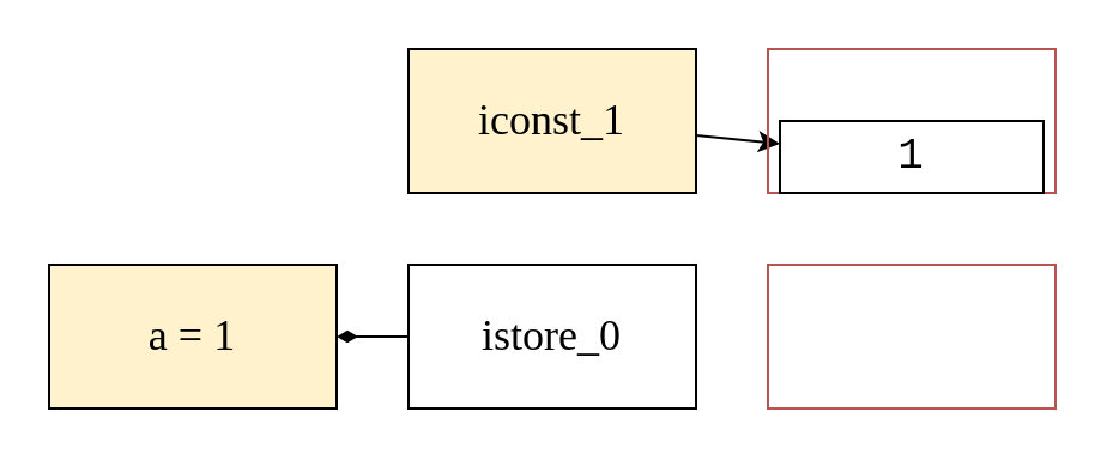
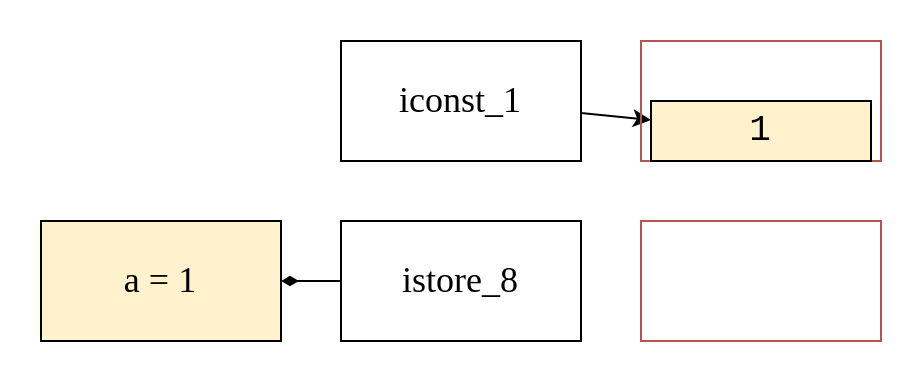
  <mxCell id="0" />
  <mxCell id="1" parent="0" />
  <mxCell id="2" style="edgeStyle=none;html=1;endArrow=classic;endFill=1;" edge="1" parent="1" source="3" target="7"><mxGeometry relative="1" as="geometry" /></mxCell>
- <mxCell id="3" value="&lt;font style=&quot;font-size: 18px&quot; face=&quot;Lucida Console&quot;&gt;iconst_1&lt;/font&gt;" style="rounded=0;whiteSpace=wrap;html=1;fillColor=#fff2cc;" vertex="1" parent="1"><mxGeometry x="170" y="20" width="120" height="60" as="geometry" /></mxCell>
+ <mxCell id="3" value="&lt;font style=&quot;font-size: 18px&quot; face=&quot;Lucida Console&quot;&gt;iconst_1&lt;/font&gt;" style="rounded=0;whiteSpace=wrap;html=1;" vertex="1" parent="1"><mxGeometry x="170" y="20" width="120" height="60" as="geometry" /></mxCell>
  <mxCell id="4" style="edgeStyle=none;html=1;endArrow=diamondThin;endFill=1;" edge="1" parent="1" source="5" target="9"><mxGeometry relative="1" as="geometry" /></mxCell>
- <mxCell id="5" value="&lt;font style=&quot;font-size: 18px&quot; face=&quot;Lucida Console&quot;&gt;istore_0&lt;/font&gt;" style="rounded=0;whiteSpace=wrap;html=1;" vertex="1" parent="1"><mxGeometry x="170" y="110" width="120" height="60" as="geometry" /></mxCell>
+ <mxCell id="5" value="&lt;font style=&quot;font-size: 18px&quot; face=&quot;Lucida Console&quot;&gt;istore_8&lt;/font&gt;" style="rounded=0;whiteSpace=wrap;html=1;" vertex="1" parent="1"><mxGeometry x="170" y="110" width="120" height="60" as="geometry" /></mxCell>
  <mxCell id="6" value="" style="rounded=0;whiteSpace=wrap;html=1;fontFamily=Courier New;fontSize=14;fillColor=none;strokeColor=#b85450;" vertex="1" parent="1"><mxGeometry x="320" y="20" width="120" height="60" as="geometry" /></mxCell>
- <mxCell id="7" value="&lt;font style=&quot;font-size: 18px&quot;&gt;1&lt;/font&gt;" style="rounded=0;whiteSpace=wrap;html=1;fontFamily=Courier New;fontSize=14;" vertex="1" parent="1"><mxGeometry x="325" y="50" width="110" height="30" as="geometry" /></mxCell>
+ <mxCell id="7" value="&lt;font style=&quot;font-size: 18px&quot;&gt;1&lt;/font&gt;" style="rounded=0;whiteSpace=wrap;html=1;fontFamily=Courier New;fontSize=14;fillColor=#fff2cc;" vertex="1" parent="1"><mxGeometry x="325" y="50" width="110" height="30" as="geometry" /></mxCell>
  <mxCell id="8" value="" style="rounded=0;whiteSpace=wrap;html=1;fontFamily=Courier New;fontSize=14;fillColor=none;strokeColor=#b85450;" vertex="1" parent="1"><mxGeometry x="320" y="110" width="120" height="60" as="geometry" /></mxCell>
  <mxCell id="9" value="&lt;font style=&quot;font-size: 18px&quot; face=&quot;Lucida Console&quot;&gt;a = 1&lt;/font&gt;" style="rounded=0;whiteSpace=wrap;html=1;fillColor=#fff2cc;" vertex="1" parent="1"><mxGeometry x="20" y="110" width="120" height="60" as="geometry" /></mxCell>
